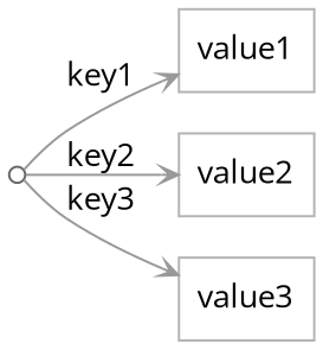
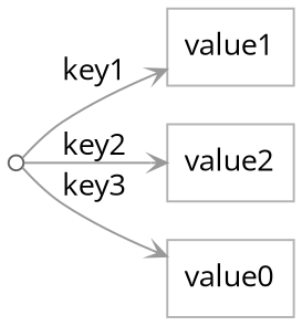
  digraph {
    rankdir=LR
    fontname="Open Sans"
    node [color=gray70 shape=box fontname="Open Sans"]
    edge [arrowhead=vee arrowsize=0.75 color=gray60 fontname="Open Sans"]
    "" [color=gray40 shape=circle width=0.10]
    n2 [label=value1]
    n3 [label=value2]
-   n4 [label=value3]
+   n4 [label=value0]
    "" -> n2 [label=key1]
    "" -> n3 [label=key2]
    "" -> n4 [label=key3]
  }
